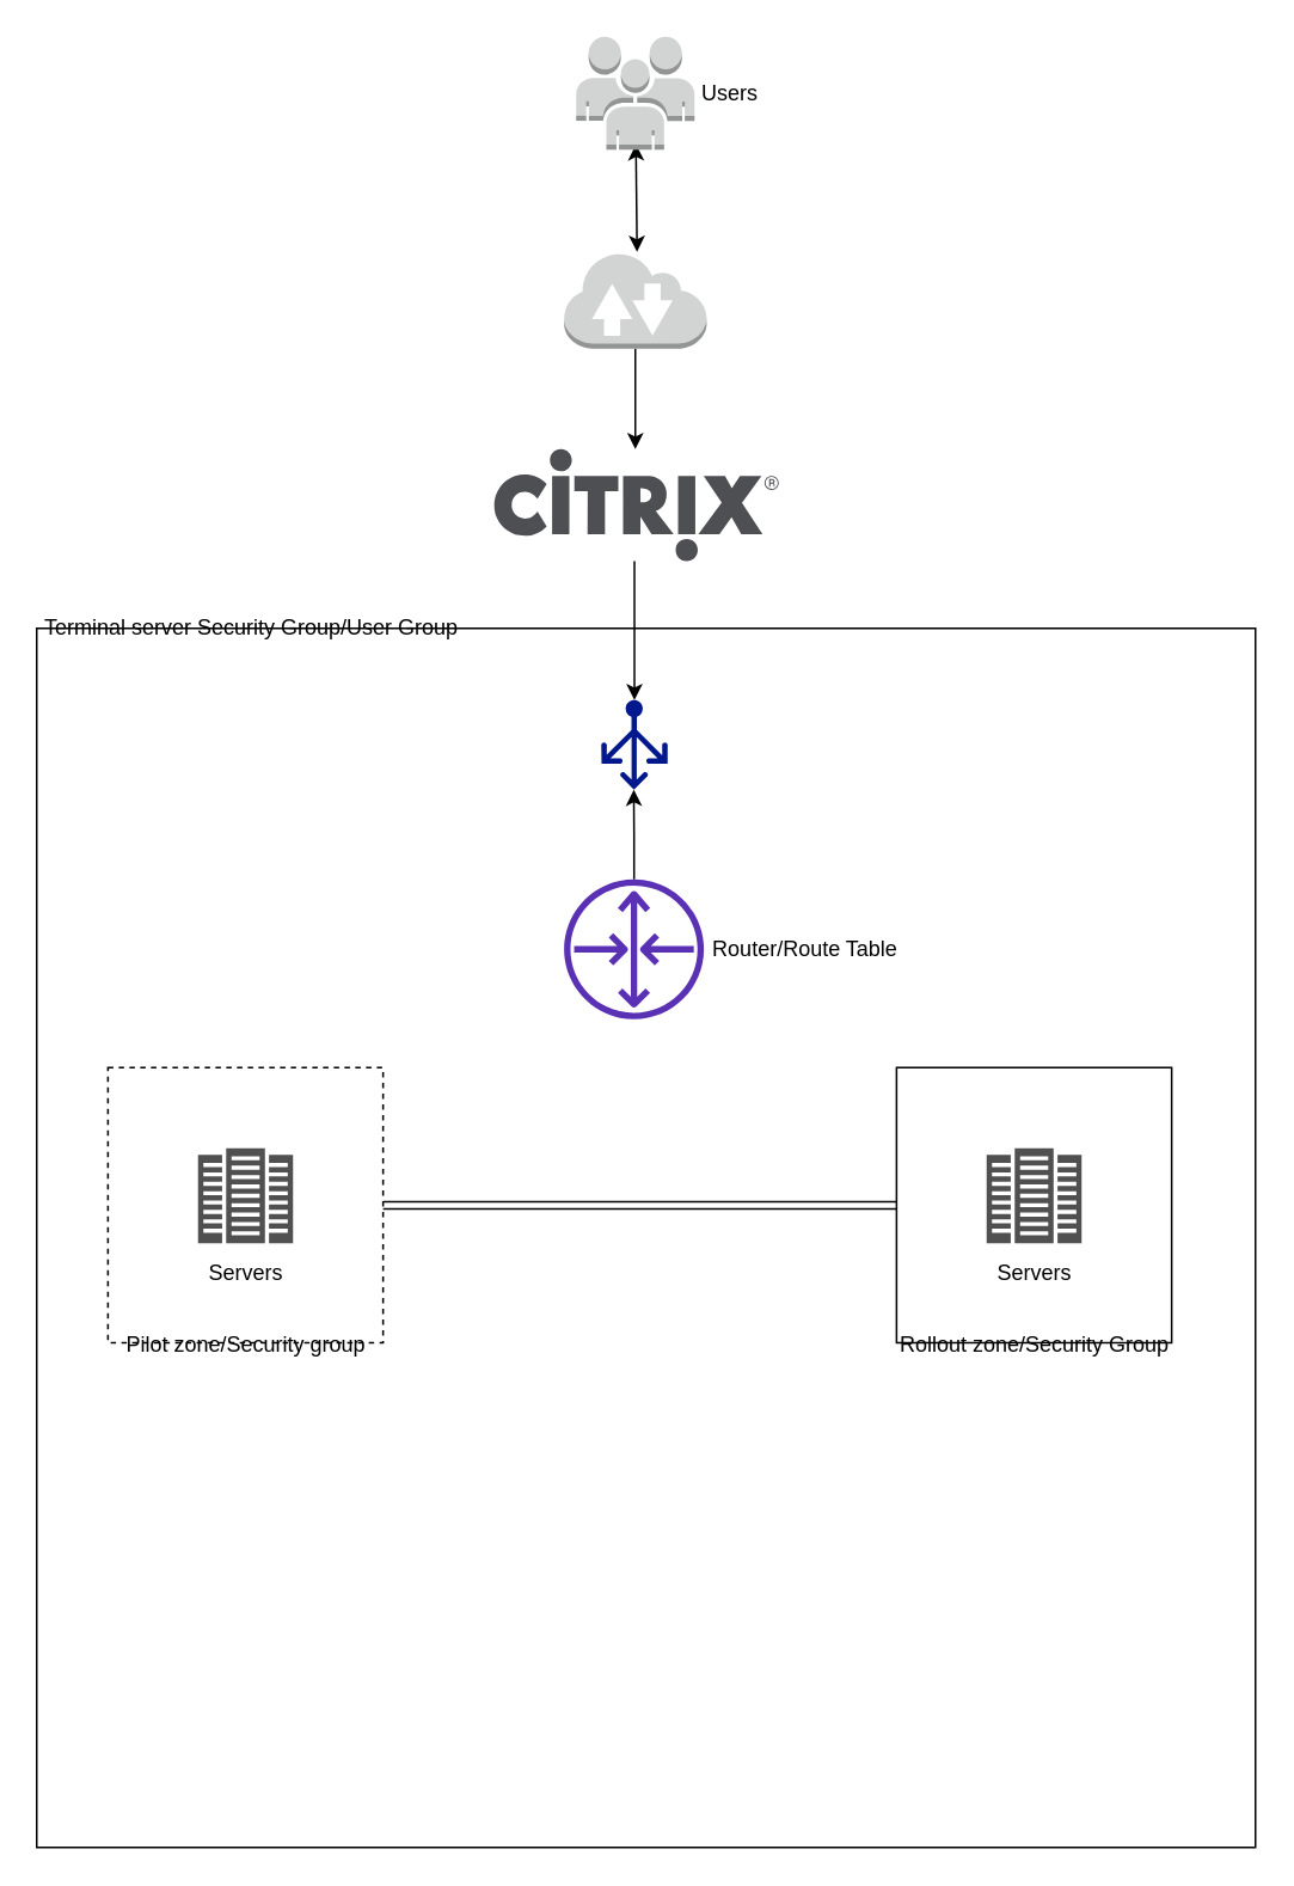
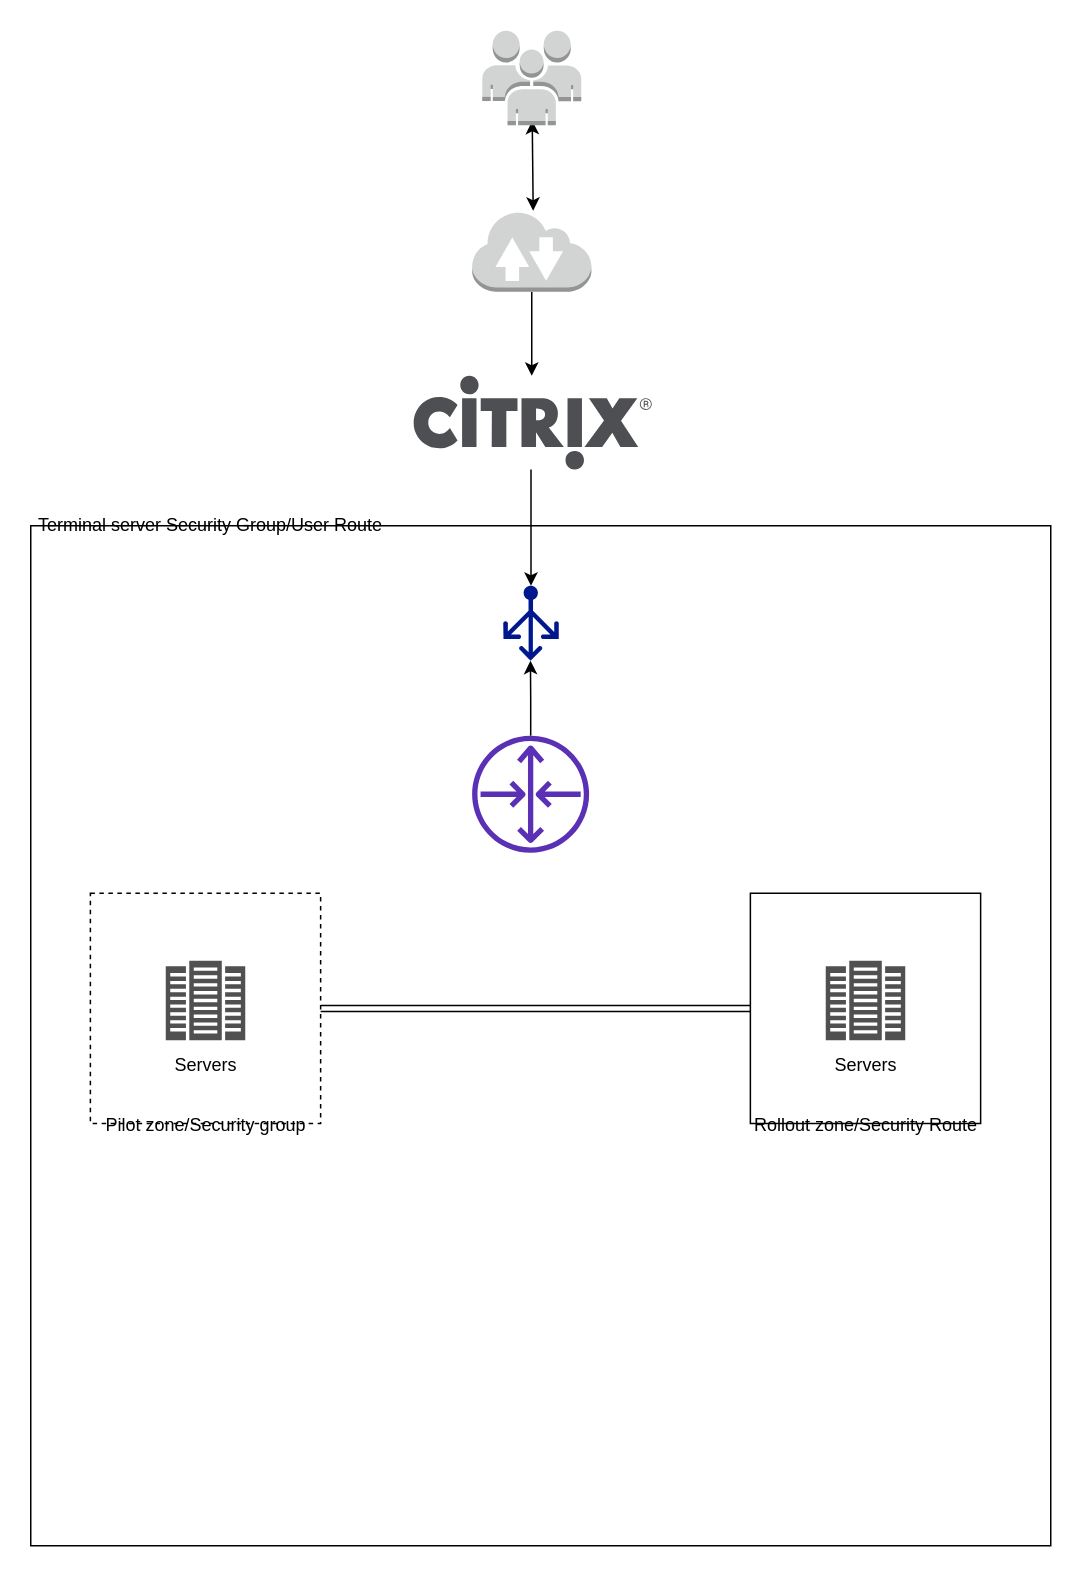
  <mxCell id="0" />
  <mxCell id="1" parent="0" />
  <mxCell id="2" value="" style="endArrow=classic;startArrow=classic;html=1;exitX=0.508;exitY=0.125;exitDx=0;exitDy=0;exitPerimeter=0;" edge="1" parent="1"><mxGeometry width="50" height="50" relative="1" as="geometry"><mxPoint x="354.96" y="140" as="sourcePoint" /><mxPoint x="354.32" y="80" as="targetPoint" /></mxGeometry></mxCell>
  <mxCell id="3" value="" style="outlineConnect=0;dashed=0;verticalLabelPosition=bottom;verticalAlign=top;align=center;html=1;shape=mxgraph.aws3.users;fillColor=#D2D3D3;gradientColor=none;" vertex="1" parent="1"><mxGeometry x="321" y="20" width="66" height="63" as="geometry" /></mxCell>
  <mxCell id="4" style="edgeStyle=orthogonalEdgeStyle;rounded=0;orthogonalLoop=1;jettySize=auto;html=1;exitX=0.5;exitY=1;exitDx=0;exitDy=0;exitPerimeter=0;" edge="1" parent="1" source="5" target="7"><mxGeometry relative="1" as="geometry" /></mxCell>
  <mxCell id="5" value="" style="outlineConnect=0;dashed=0;verticalLabelPosition=bottom;verticalAlign=top;align=center;html=1;shape=mxgraph.aws3.internet_2;fillColor=#D2D3D3;gradientColor=none;" vertex="1" parent="1"><mxGeometry x="314.25" y="140" width="79.5" height="54" as="geometry" /></mxCell>
  <mxCell id="6" style="edgeStyle=orthogonalEdgeStyle;rounded=0;orthogonalLoop=1;jettySize=auto;html=1;entryX=0.5;entryY=0;entryDx=0;entryDy=0;entryPerimeter=0;" edge="1" parent="1" source="7" target="9"><mxGeometry relative="1" as="geometry"><Array as="points"><mxPoint x="354" y="351" /></Array></mxGeometry></mxCell>
  <mxCell id="7" value="" style="verticalLabelPosition=bottom;aspect=fixed;html=1;verticalAlign=top;strokeColor=none;align=center;outlineConnect=0;shape=mxgraph.citrix.citrix_logo;fillColor=#4E4F53;" vertex="1" parent="1"><mxGeometry x="274" y="250" width="160" height="62.5" as="geometry" /></mxCell>
  <mxCell id="8" value="" style="whiteSpace=wrap;html=1;aspect=fixed;gradientColor=#ffffff;glass=0;fillColor=none;" vertex="1" parent="1"><mxGeometry x="20" y="350" width="680" height="680" as="geometry" /></mxCell>
  <mxCell id="9" value="" style="aspect=fixed;pointerEvents=1;shadow=0;dashed=0;html=1;strokeColor=none;labelPosition=center;verticalLabelPosition=bottom;verticalAlign=top;align=center;fillColor=#00188D;shape=mxgraph.azure.load_balancer_generic" vertex="1" parent="1"><mxGeometry x="335" y="390" width="37" height="50" as="geometry" /></mxCell>
  <mxCell id="10" value="" style="pointerEvents=1;shadow=0;dashed=0;html=1;strokeColor=none;fillColor=#505050;labelPosition=center;verticalLabelPosition=bottom;verticalAlign=top;outlineConnect=0;align=center;shape=mxgraph.office.servers.datacenter;" vertex="1" parent="1"><mxGeometry x="110" y="640" width="53" height="53" as="geometry" /></mxCell>
  <mxCell id="11" value="" style="pointerEvents=1;shadow=0;dashed=0;html=1;strokeColor=none;fillColor=#505050;labelPosition=center;verticalLabelPosition=bottom;verticalAlign=top;outlineConnect=0;align=center;shape=mxgraph.office.servers.datacenter;" vertex="1" parent="1"><mxGeometry x="550" y="640" width="53" height="53" as="geometry" /></mxCell>
  <mxCell id="12" style="edgeStyle=orthogonalEdgeStyle;rounded=0;orthogonalLoop=1;jettySize=auto;html=1;entryX=0.49;entryY=1;entryDx=0;entryDy=0;entryPerimeter=0;" edge="1" parent="1" source="13" target="9"><mxGeometry relative="1" as="geometry" /></mxCell>
  <mxCell id="13" value="" style="outlineConnect=0;fontColor=#232F3E;gradientColor=none;fillColor=#5A30B5;strokeColor=none;dashed=0;verticalLabelPosition=bottom;verticalAlign=top;align=center;html=1;fontSize=12;fontStyle=0;aspect=fixed;pointerEvents=1;shape=mxgraph.aws4.router;" vertex="1" parent="1"><mxGeometry x="314.25" y="490" width="78" height="78" as="geometry" /></mxCell>
  <mxCell id="14" style="edgeStyle=orthogonalEdgeStyle;shape=link;rounded=0;orthogonalLoop=1;jettySize=auto;html=1;exitX=1;exitY=0.5;exitDx=0;exitDy=0;" edge="1" parent="1" source="15" target="16"><mxGeometry relative="1" as="geometry" /></mxCell>
  <mxCell id="15" value="" style="whiteSpace=wrap;html=1;aspect=fixed;fillColor=none;gradientColor=#ffffff;dashed=1;" vertex="1" parent="1"><mxGeometry x="59.75" y="595" width="153.5" height="153.5" as="geometry" /></mxCell>
  <mxCell id="16" value="" style="whiteSpace=wrap;html=1;aspect=fixed;fillColor=none;gradientColor=#ffffff;" vertex="1" parent="1"><mxGeometry x="499.75" y="595" width="153.5" height="153.5" as="geometry" /></mxCell>
  <mxCell id="17" value="Pilot zone/Security group" style="text;html=1;strokeColor=none;fillColor=none;align=center;verticalAlign=middle;whiteSpace=wrap;rounded=0;" vertex="1" parent="1"><mxGeometry x="66.5" y="740" width="140" height="20" as="geometry" /></mxCell>
- <mxCell id="18" value="Terminal server Security Group/User Group" style="text;html=1;strokeColor=none;fillColor=none;align=center;verticalAlign=middle;whiteSpace=wrap;rounded=0;" vertex="1" parent="1"><mxGeometry x="20" y="340" width="240" height="20" as="geometry" /></mxCell>
- <mxCell id="19" value="Rollout zone/Security Group" style="text;html=1;strokeColor=none;fillColor=none;align=center;verticalAlign=middle;whiteSpace=wrap;rounded=0;glass=0;dashed=1;" vertex="1" parent="1"><mxGeometry x="496.5" y="740" width="160" height="20" as="geometry" /></mxCell>
- <mxCell id="20" value="Users" style="text;html=1;strokeColor=none;fillColor=none;align=center;verticalAlign=middle;whiteSpace=wrap;rounded=0;glass=0;dashed=1;" vertex="1" parent="1"><mxGeometry x="387" y="41.5" width="40" height="20" as="geometry" /></mxCell>
- <mxCell id="21" value="Router/Route Table" style="text;html=1;strokeColor=none;fillColor=none;align=center;verticalAlign=middle;whiteSpace=wrap;rounded=0;glass=0;dashed=1;" vertex="1" parent="1"><mxGeometry x="393.75" y="519" width="110" height="20" as="geometry" /></mxCell>
+ <mxCell id="18" value="Terminal server Security Group/User Route" style="text;html=1;strokeColor=none;fillColor=none;align=center;verticalAlign=middle;whiteSpace=wrap;rounded=0;" vertex="1" parent="1"><mxGeometry x="20" y="340" width="240" height="20" as="geometry" /></mxCell>
+ <mxCell id="19" value="Rollout zone/Security Route" style="text;html=1;strokeColor=none;fillColor=none;align=center;verticalAlign=middle;whiteSpace=wrap;rounded=0;glass=0;dashed=1;" vertex="1" parent="1"><mxGeometry x="496.5" y="740" width="160" height="20" as="geometry" /></mxCell>
  <mxCell id="22" value="Servers" style="text;html=1;strokeColor=none;fillColor=none;align=center;verticalAlign=middle;whiteSpace=wrap;rounded=0;glass=0;dashed=1;" vertex="1" parent="1"><mxGeometry x="556.5" y="700" width="40" height="20" as="geometry" /></mxCell>
  <mxCell id="23" value="Servers" style="text;html=1;strokeColor=none;fillColor=none;align=center;verticalAlign=middle;whiteSpace=wrap;rounded=0;glass=0;dashed=1;" vertex="1" parent="1"><mxGeometry x="116.5" y="700" width="40" height="20" as="geometry" /></mxCell>
